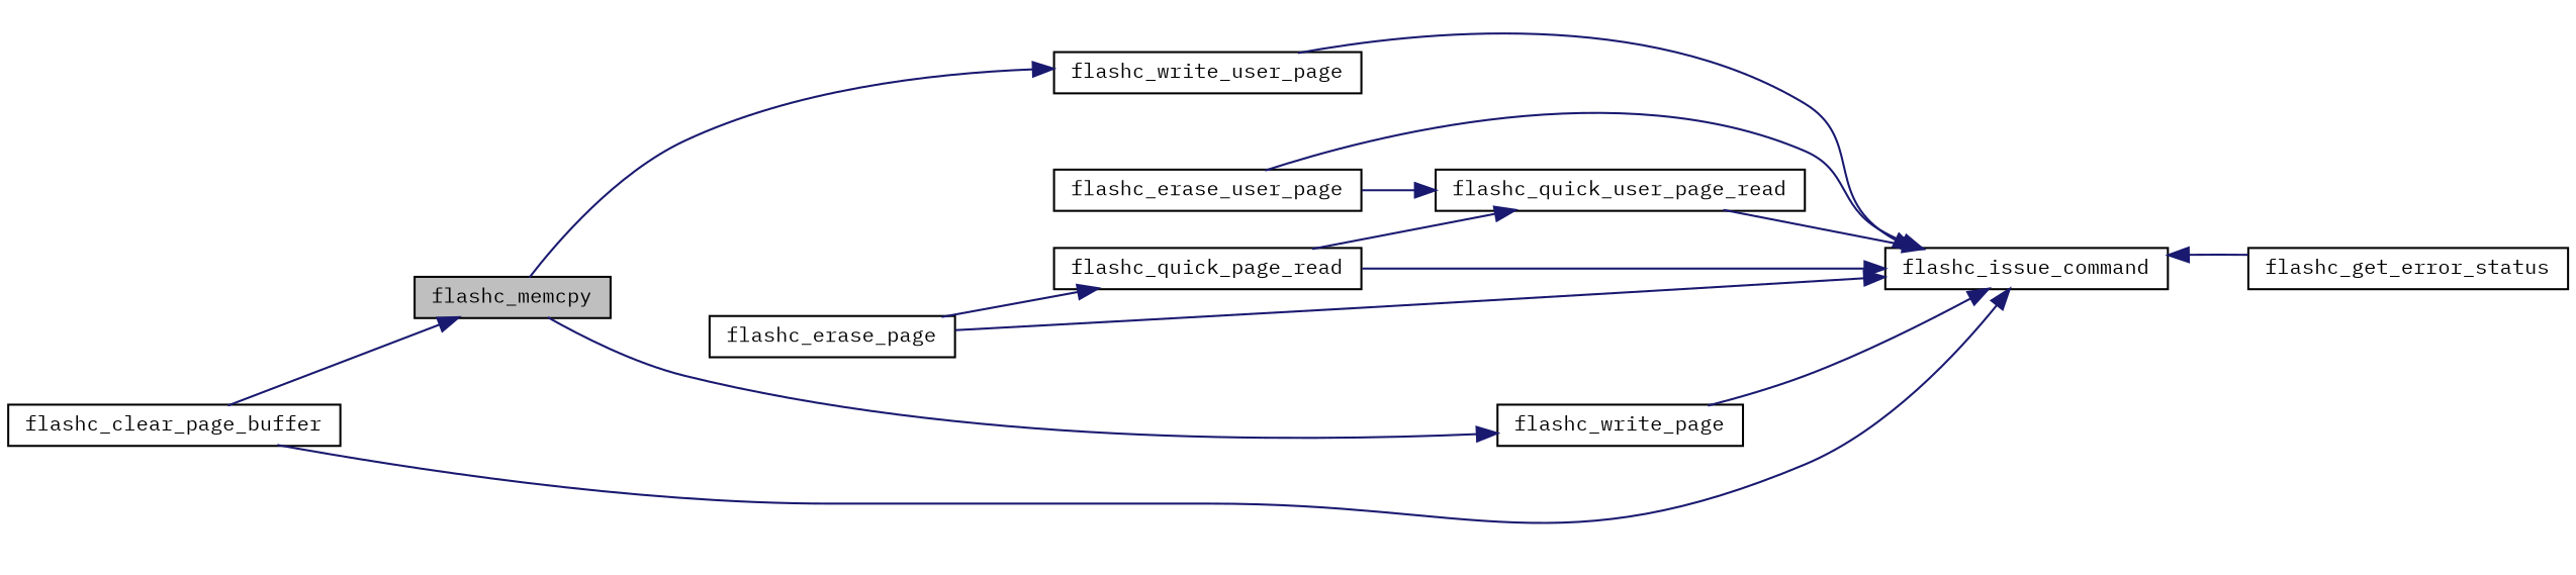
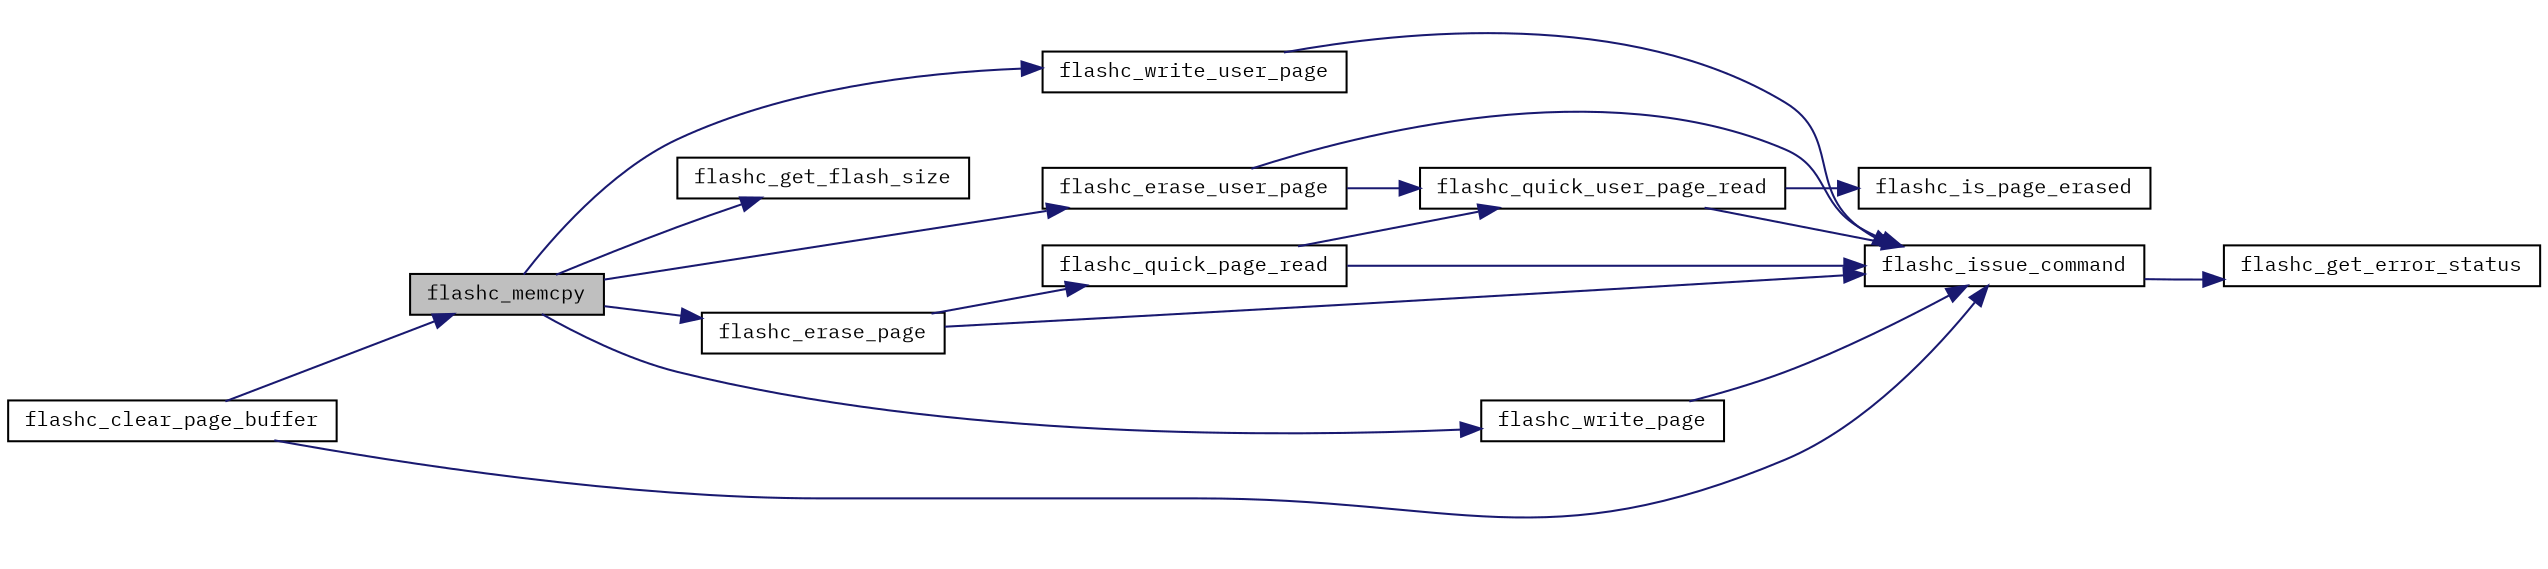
  digraph {
    fontname="IBM Plex Mono"
    rankdir=LR
    node [color=black fillcolor=white fontname="IBM Plex Mono" fontsize=10 shape=record style=filled]
    edge [color=midnightblue fontname="IBM Plex Mono" fontsize=10 labelfontname=FreeSans labelfontsize=10 style=solid]
    n1 [fillcolor=grey75 fontcolor=black height=0.2 label=flashc_memcpy width=0.4]
    n2 [height=0.2 label=flashc_erase_page width=0.4]
    n3 [height=0.2 label=flashc_erase_user_page width=0.4]
+   n4 [height=0.2 label=flashc_get_flash_size width=0.4]
    n5 [height=0.2 label=flashc_write_page width=0.4]
    n6 [height=0.2 label=flashc_write_user_page width=0.4]
    n7 [height=0.2 label=flashc_clear_page_buffer width=0.4]
    n8 [height=0.2 label=flashc_issue_command width=0.4]
    n9 [height=0.2 label=flashc_quick_page_read width=0.4]
    n10 [height=0.2 label=flashc_quick_user_page_read width=0.4]
    n11 [height=0.2 label=flashc_get_error_status width=0.4]
+   n12 [height=0.2 label=flashc_is_page_erased width=0.4]
+   n1 -> n2
+   n1 -> n3
+   n1 -> n4
    n1 -> n5
    n1 -> n6
    n2 -> n8
    n2 -> n9
    n3 -> n8
    n3 -> n10
    n5 -> n8
    n6 -> n8
    n7 -> n1
    n7 -> n8
-   n11 -> n8
+   n8 -> n11
    n9 -> n8
    n9 -> n10
    n10 -> n8
+   n10 -> n12
  }
